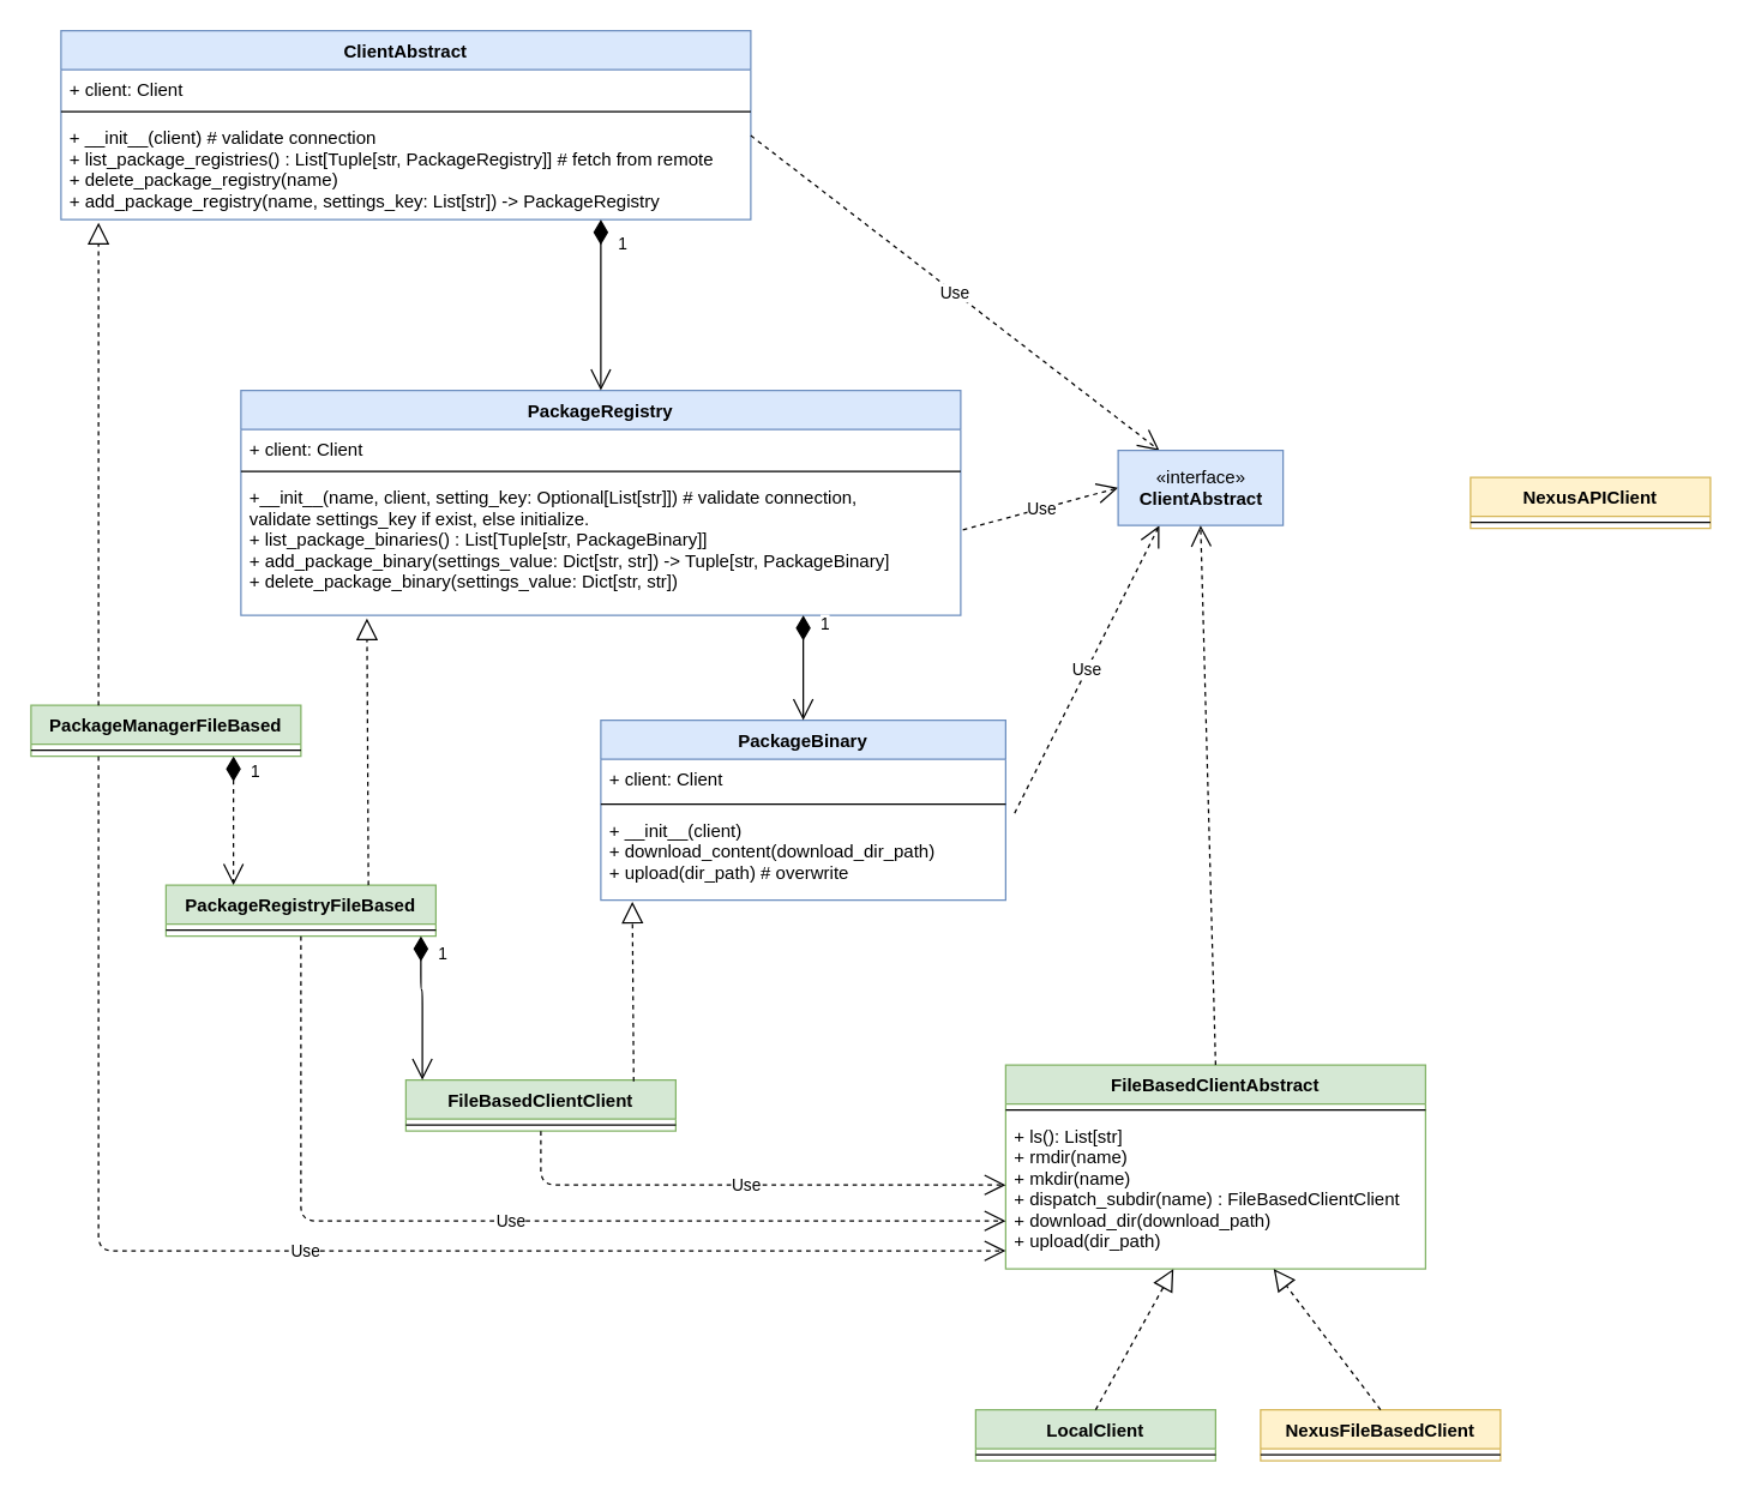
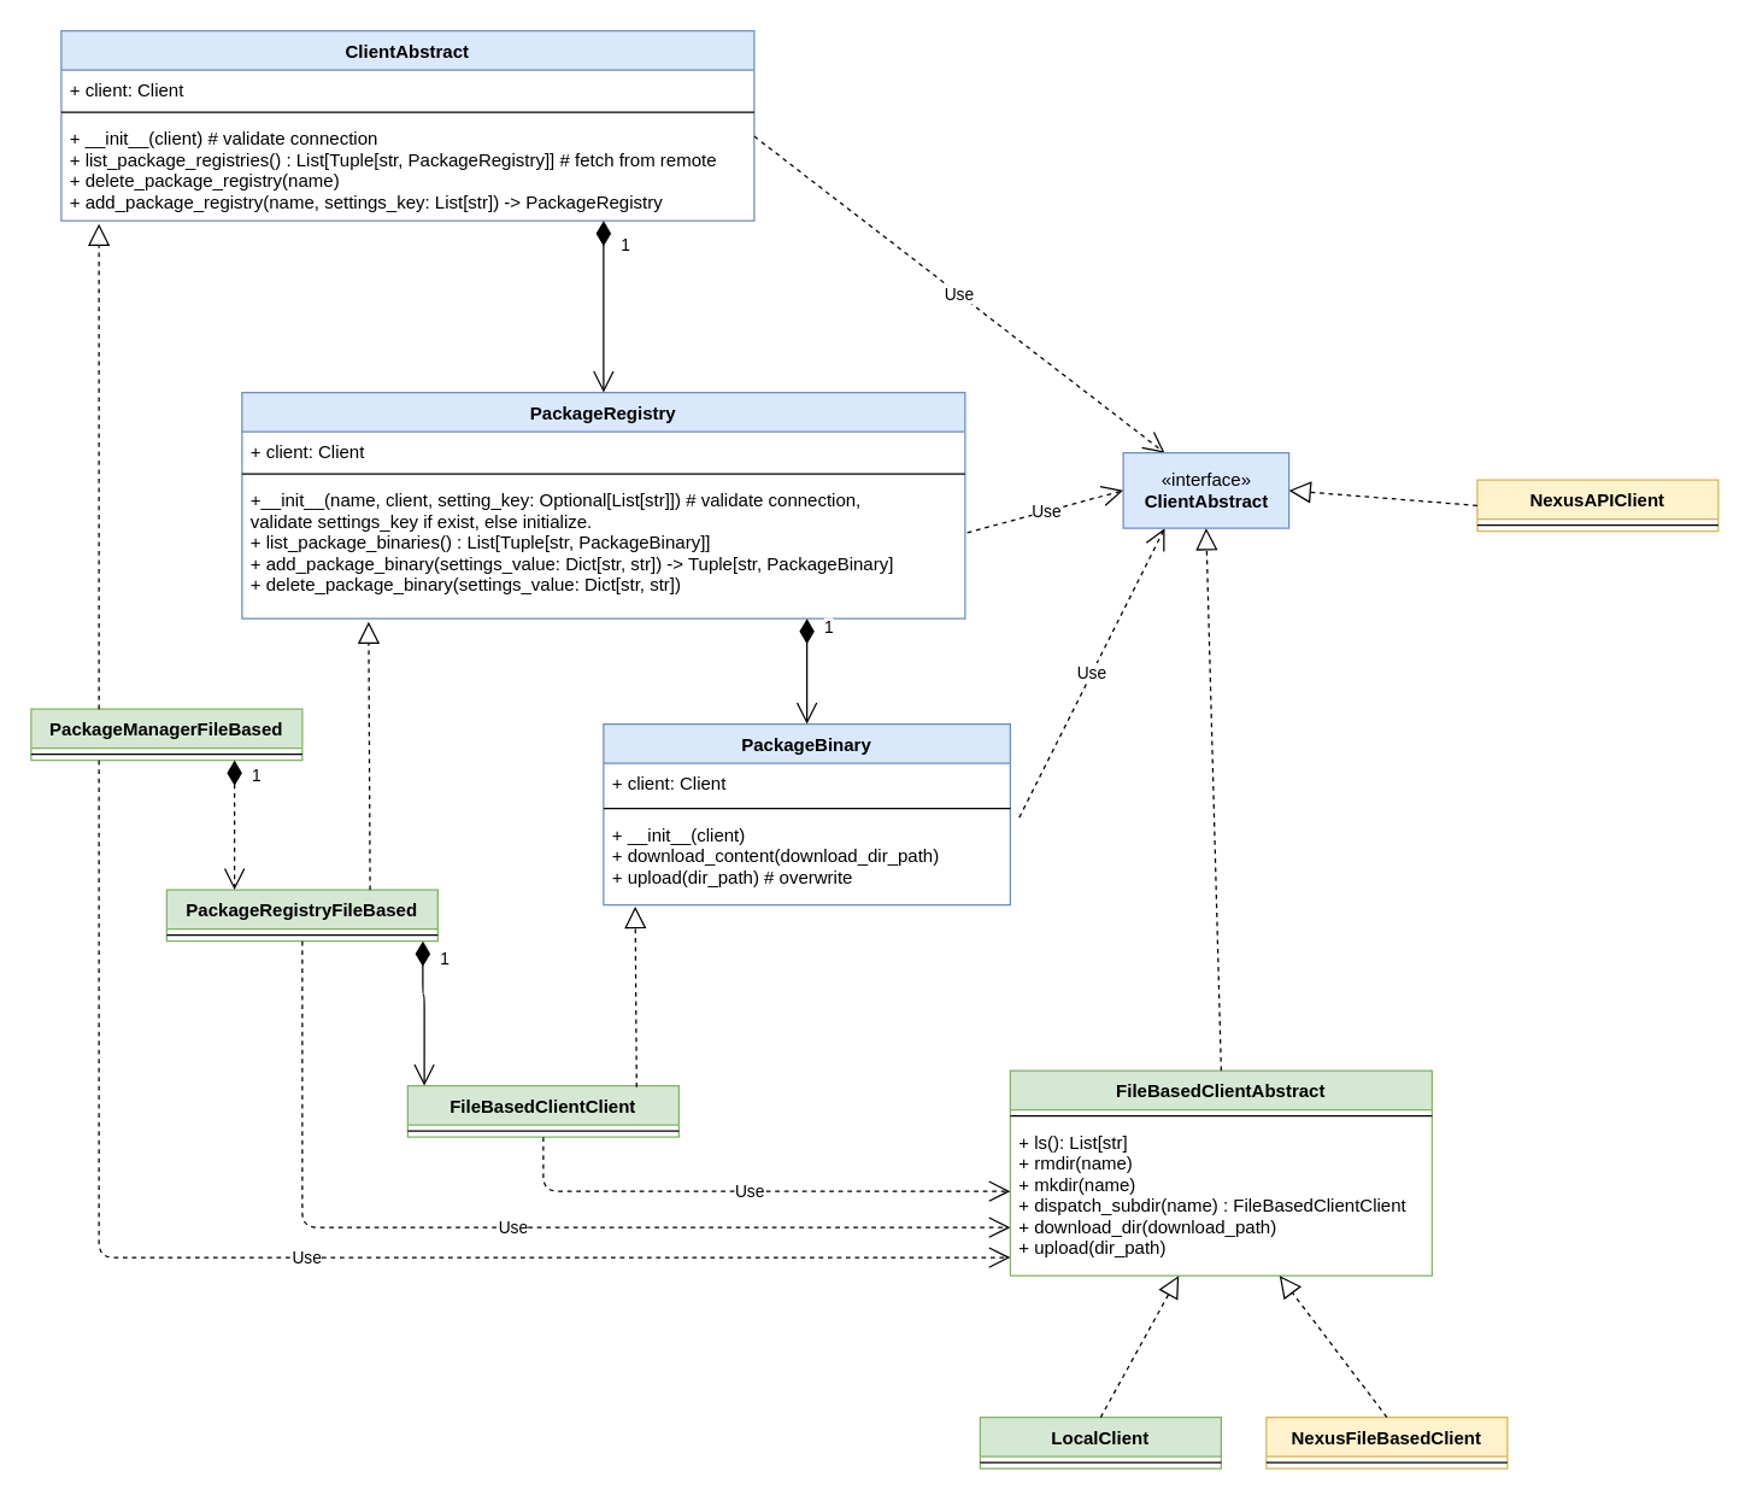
  <mxCell id="0" />
  <mxCell id="1" parent="0" />
  <mxCell id="2" value="ClientAbstract" style="swimlane;fontStyle=1;align=center;verticalAlign=top;childLayout=stackLayout;horizontal=1;startSize=26;horizontalStack=0;resizeParent=1;resizeParentMax=0;resizeLast=0;collapsible=1;marginBottom=0;fillColor=#dae8fc;strokeColor=#6c8ebf;" parent="1" vertex="1"><mxGeometry x="40" y="20" width="460" height="126" as="geometry" /></mxCell>
  <mxCell id="3" value="+ client: Client" style="text;strokeColor=none;fillColor=none;align=left;verticalAlign=top;spacingLeft=4;spacingRight=4;overflow=hidden;rotatable=0;points=[[0,0.5],[1,0.5]];portConstraint=eastwest;" parent="2" vertex="1"><mxGeometry y="26" width="460" height="24" as="geometry" /></mxCell>
  <mxCell id="4" value="" style="line;strokeWidth=1;fillColor=none;align=left;verticalAlign=middle;spacingTop=-1;spacingLeft=3;spacingRight=3;rotatable=0;labelPosition=right;points=[];portConstraint=eastwest;" parent="2" vertex="1"><mxGeometry y="50" width="460" height="8" as="geometry" /></mxCell>
  <mxCell id="5" value="+ __init__(client) # validate connection&#10;+ list_package_registries() : List[Tuple[str, PackageRegistry]] # fetch from remote&#10;+ delete_package_registry(name)&#10;+ add_package_registry(name, settings_key: List[str]) -&gt; PackageRegistry&#10;&#10;" style="text;strokeColor=none;fillColor=none;align=left;verticalAlign=top;spacingLeft=4;spacingRight=4;overflow=hidden;rotatable=0;points=[[0,0.5],[1,0.5]];portConstraint=eastwest;" parent="2" vertex="1"><mxGeometry y="58" width="460" height="68" as="geometry" /></mxCell>
  <mxCell id="6" value="PackageRegistry" style="swimlane;fontStyle=1;align=center;verticalAlign=top;childLayout=stackLayout;horizontal=1;startSize=26;horizontalStack=0;resizeParent=1;resizeParentMax=0;resizeLast=0;collapsible=1;marginBottom=0;fillColor=#dae8fc;strokeColor=#6c8ebf;" parent="1" vertex="1"><mxGeometry x="160" y="260" width="480" height="150" as="geometry" /></mxCell>
  <mxCell id="7" value="+ client: Client&#10;" style="text;strokeColor=none;fillColor=none;align=left;verticalAlign=top;spacingLeft=4;spacingRight=4;overflow=hidden;rotatable=0;points=[[0,0.5],[1,0.5]];portConstraint=eastwest;" parent="6" vertex="1"><mxGeometry y="26" width="480" height="24" as="geometry" /></mxCell>
  <mxCell id="8" value="" style="line;strokeWidth=1;fillColor=none;align=left;verticalAlign=middle;spacingTop=-1;spacingLeft=3;spacingRight=3;rotatable=0;labelPosition=right;points=[];portConstraint=eastwest;" parent="6" vertex="1"><mxGeometry y="50" width="480" height="8" as="geometry" /></mxCell>
  <mxCell id="9" value="+__init__(name, client, setting_key: Optional[List[str]]) # validate connection, &#10;validate settings_key if exist, else initialize.&#10;+ list_package_binaries() : List[Tuple[str, PackageBinary]]&#10;+ add_package_binary(settings_value: Dict[str, str]) -&gt; Tuple[str, PackageBinary]&#10;+ delete_package_binary(settings_value: Dict[str, str])&#10;" style="text;strokeColor=none;fillColor=none;align=left;verticalAlign=top;spacingLeft=4;spacingRight=4;overflow=hidden;rotatable=0;points=[[0,0.5],[1,0.5]];portConstraint=eastwest;" parent="6" vertex="1"><mxGeometry y="58" width="480" height="92" as="geometry" /></mxCell>
  <mxCell id="10" value="PackageBinary" style="swimlane;fontStyle=1;align=center;verticalAlign=top;childLayout=stackLayout;horizontal=1;startSize=26;horizontalStack=0;resizeParent=1;resizeParentMax=0;resizeLast=0;collapsible=1;marginBottom=0;fillColor=#dae8fc;strokeColor=#6c8ebf;" parent="1" vertex="1"><mxGeometry x="400" y="480" width="270" height="120" as="geometry" /></mxCell>
  <mxCell id="11" value="+ client: Client" style="text;strokeColor=none;fillColor=none;align=left;verticalAlign=top;spacingLeft=4;spacingRight=4;overflow=hidden;rotatable=0;points=[[0,0.5],[1,0.5]];portConstraint=eastwest;" parent="10" vertex="1"><mxGeometry y="26" width="270" height="26" as="geometry" /></mxCell>
  <mxCell id="12" value="" style="line;strokeWidth=1;fillColor=none;align=left;verticalAlign=middle;spacingTop=-1;spacingLeft=3;spacingRight=3;rotatable=0;labelPosition=right;points=[];portConstraint=eastwest;" parent="10" vertex="1"><mxGeometry y="52" width="270" height="8" as="geometry" /></mxCell>
  <mxCell id="13" value="+ __init__(client)&#10;+ download_content(download_dir_path)&#10;+ upload(dir_path) # overwrite&#10;" style="text;strokeColor=none;fillColor=none;align=left;verticalAlign=top;spacingLeft=4;spacingRight=4;overflow=hidden;rotatable=0;points=[[0,0.5],[1,0.5]];portConstraint=eastwest;" parent="10" vertex="1"><mxGeometry y="60" width="270" height="60" as="geometry" /></mxCell>
  <mxCell id="14" value="1" style="endArrow=open;html=1;endSize=12;startArrow=diamondThin;startSize=14;startFill=1;edgeStyle=orthogonalEdgeStyle;align=left;verticalAlign=bottom;entryX=0.5;entryY=0;entryDx=0;entryDy=0;" parent="1" source="5" target="6" edge="1"><mxGeometry x="-0.562" y="10" relative="1" as="geometry"><mxPoint x="470" y="210" as="sourcePoint" /><mxPoint x="630" y="210" as="targetPoint" /><Array as="points"><mxPoint x="400" y="210" /><mxPoint x="400" y="210" /></Array><mxPoint as="offset" /></mxGeometry></mxCell>
  <mxCell id="15" value="1" style="endArrow=open;html=1;endSize=12;startArrow=diamondThin;startSize=14;startFill=1;edgeStyle=orthogonalEdgeStyle;align=left;verticalAlign=bottom;entryX=0.5;entryY=0;entryDx=0;entryDy=0;" parent="1" source="9" target="10" edge="1"><mxGeometry x="-0.565" y="10" relative="1" as="geometry"><mxPoint x="450" y="450" as="sourcePoint" /><mxPoint x="359" y="460" as="targetPoint" /><Array as="points"><mxPoint x="535" y="450" /><mxPoint x="535" y="450" /></Array><mxPoint as="offset" /></mxGeometry></mxCell>
  <mxCell id="16" value="Use" style="endArrow=open;endSize=12;dashed=1;html=1;exitX=1;exitY=0.176;exitDx=0;exitDy=0;exitPerimeter=0;entryX=0.25;entryY=0;entryDx=0;entryDy=0;" parent="1" source="5" target="22" edge="1"><mxGeometry width="160" relative="1" as="geometry"><mxPoint x="650" y="130" as="sourcePoint" /><mxPoint x="777.5" y="301" as="targetPoint" /></mxGeometry></mxCell>
  <mxCell id="17" value="Use" style="endArrow=open;endSize=12;dashed=1;html=1;exitX=1.003;exitY=0.38;exitDx=0;exitDy=0;exitPerimeter=0;entryX=0;entryY=0.5;entryDx=0;entryDy=0;" parent="1" source="9" target="22" edge="1"><mxGeometry width="160" relative="1" as="geometry"><mxPoint x="600" y="440" as="sourcePoint" /><mxPoint x="709.05" y="318.986" as="targetPoint" /></mxGeometry></mxCell>
  <mxCell id="18" value="Use" style="endArrow=open;endSize=12;dashed=1;html=1;exitX=1.022;exitY=0.033;exitDx=0;exitDy=0;exitPerimeter=0;entryX=0.25;entryY=1;entryDx=0;entryDy=0;" parent="1" source="13" target="22" edge="1"><mxGeometry width="160" relative="1" as="geometry"><mxPoint x="510" y="460" as="sourcePoint" /><mxPoint x="758.07" y="387.02" as="targetPoint" /></mxGeometry></mxCell>
  <mxCell id="19" value="FileBasedClientAbstract" style="swimlane;fontStyle=1;align=center;verticalAlign=top;childLayout=stackLayout;horizontal=1;startSize=26;horizontalStack=0;resizeParent=1;resizeParentMax=0;resizeLast=0;collapsible=1;marginBottom=0;fillColor=#d5e8d4;strokeColor=#82b366;" vertex="1" parent="1"><mxGeometry x="670" y="710" width="280" height="136" as="geometry" /></mxCell>
  <mxCell id="20" value="" style="line;strokeWidth=1;fillColor=none;align=left;verticalAlign=middle;spacingTop=-1;spacingLeft=3;spacingRight=3;rotatable=0;labelPosition=right;points=[];portConstraint=eastwest;" vertex="1" parent="19"><mxGeometry y="26" width="280" height="8" as="geometry" /></mxCell>
  <mxCell id="21" value="+ ls(): List[str]&#10;+ rmdir(name)&#10;+ mkdir(name)&#10;+ dispatch_subdir(name) : FileBasedClientClient&#10;+ download_dir(download_path)&#10;+ upload(dir_path)&#10;" style="text;strokeColor=none;fillColor=none;align=left;verticalAlign=top;spacingLeft=4;spacingRight=4;overflow=hidden;rotatable=0;points=[[0,0.5],[1,0.5]];portConstraint=eastwest;" vertex="1" parent="19"><mxGeometry y="34" width="280" height="102" as="geometry" /></mxCell>
  <mxCell id="22" value="«interface»&lt;br&gt;&lt;b&gt;ClientAbstract&lt;/b&gt;" style="html=1;fillColor=#dae8fc;strokeColor=#6c8ebf;" vertex="1" parent="1"><mxGeometry x="745" y="300" width="110" height="50" as="geometry" /></mxCell>
- <mxCell id="23" value="" style="endArrow=open;dashed=1;endFill=0;endSize=12;html=1;exitX=0.5;exitY=0;exitDx=0;exitDy=0;entryX=0.5;entryY=1;entryDx=0;entryDy=0;" edge="1" parent="1" source="19" target="22"><mxGeometry width="160" relative="1" as="geometry"><mxPoint x="830" y="500" as="sourcePoint" /><mxPoint x="990" y="500" as="targetPoint" /></mxGeometry></mxCell>
+ <mxCell id="23" value="" style="endArrow=block;dashed=1;endFill=0;endSize=12;html=1;exitX=0.5;exitY=0;exitDx=0;exitDy=0;entryX=0.5;entryY=1;entryDx=0;entryDy=0;" edge="1" parent="1" source="19" target="22"><mxGeometry width="160" relative="1" as="geometry"><mxPoint x="830" y="500" as="sourcePoint" /><mxPoint x="990" y="500" as="targetPoint" /></mxGeometry></mxCell>
  <mxCell id="24" value="LocalClient" style="swimlane;fontStyle=1;align=center;verticalAlign=top;childLayout=stackLayout;horizontal=1;startSize=26;horizontalStack=0;resizeParent=1;resizeParentMax=0;resizeLast=0;collapsible=1;marginBottom=0;fillColor=#d5e8d4;strokeColor=#82b366;" vertex="1" parent="1"><mxGeometry x="650" y="940" width="160" height="34" as="geometry" /></mxCell>
  <mxCell id="25" value="" style="line;strokeWidth=1;fillColor=none;align=left;verticalAlign=middle;spacingTop=-1;spacingLeft=3;spacingRight=3;rotatable=0;labelPosition=right;points=[];portConstraint=eastwest;" vertex="1" parent="24"><mxGeometry y="26" width="160" height="8" as="geometry" /></mxCell>
  <mxCell id="26" value="" style="endArrow=block;dashed=1;endFill=0;endSize=12;html=1;exitX=0.5;exitY=0;exitDx=0;exitDy=0;" edge="1" parent="1" source="24" target="21"><mxGeometry width="160" relative="1" as="geometry"><mxPoint x="810" y="900" as="sourcePoint" /><mxPoint x="970" y="900" as="targetPoint" /></mxGeometry></mxCell>
  <mxCell id="27" value="PackageManagerFileBased" style="swimlane;fontStyle=1;align=center;verticalAlign=top;childLayout=stackLayout;horizontal=1;startSize=26;horizontalStack=0;resizeParent=1;resizeParentMax=0;resizeLast=0;collapsible=1;marginBottom=0;fillColor=#d5e8d4;strokeColor=#82b366;" vertex="1" parent="1"><mxGeometry x="20" y="470" width="180" height="34" as="geometry" /></mxCell>
  <mxCell id="28" value="" style="line;strokeWidth=1;fillColor=none;align=left;verticalAlign=middle;spacingTop=-1;spacingLeft=3;spacingRight=3;rotatable=0;labelPosition=right;points=[];portConstraint=eastwest;" vertex="1" parent="27"><mxGeometry y="26" width="180" height="8" as="geometry" /></mxCell>
  <mxCell id="29" value="PackageRegistryFileBased" style="swimlane;fontStyle=1;align=center;verticalAlign=top;childLayout=stackLayout;horizontal=1;startSize=26;horizontalStack=0;resizeParent=1;resizeParentMax=0;resizeLast=0;collapsible=1;marginBottom=0;fillColor=#d5e8d4;strokeColor=#82b366;" vertex="1" parent="1"><mxGeometry x="110" y="590" width="180" height="34" as="geometry" /></mxCell>
  <mxCell id="30" value="" style="line;strokeWidth=1;fillColor=none;align=left;verticalAlign=middle;spacingTop=-1;spacingLeft=3;spacingRight=3;rotatable=0;labelPosition=right;points=[];portConstraint=eastwest;" vertex="1" parent="29"><mxGeometry y="26" width="180" height="8" as="geometry" /></mxCell>
  <mxCell id="31" value="FileBasedClientClient" style="swimlane;fontStyle=1;align=center;verticalAlign=top;childLayout=stackLayout;horizontal=1;startSize=26;horizontalStack=0;resizeParent=1;resizeParentMax=0;resizeLast=0;collapsible=1;marginBottom=0;fillColor=#d5e8d4;strokeColor=#82b366;" vertex="1" parent="1"><mxGeometry x="270" y="720" width="180" height="34" as="geometry" /></mxCell>
  <mxCell id="32" value="" style="line;strokeWidth=1;fillColor=none;align=left;verticalAlign=middle;spacingTop=-1;spacingLeft=3;spacingRight=3;rotatable=0;labelPosition=right;points=[];portConstraint=eastwest;" vertex="1" parent="31"><mxGeometry y="26" width="180" height="8" as="geometry" /></mxCell>
  <mxCell id="33" value="" style="endArrow=block;dashed=1;endFill=0;endSize=12;html=1;exitX=0.25;exitY=0;exitDx=0;exitDy=0;" edge="1" parent="1" source="27"><mxGeometry width="160" relative="1" as="geometry"><mxPoint x="50" y="420" as="sourcePoint" /><mxPoint x="65" y="148" as="targetPoint" /></mxGeometry></mxCell>
  <mxCell id="34" value="" style="endArrow=block;dashed=1;endFill=0;endSize=12;html=1;exitX=0.75;exitY=0;exitDx=0;exitDy=0;entryX=0.175;entryY=1.022;entryDx=0;entryDy=0;entryPerimeter=0;" edge="1" parent="1" source="29" target="9"><mxGeometry width="160" relative="1" as="geometry"><mxPoint x="200" y="540" as="sourcePoint" /><mxPoint x="360" y="540" as="targetPoint" /></mxGeometry></mxCell>
  <mxCell id="35" value="" style="endArrow=block;dashed=1;endFill=0;endSize=12;html=1;exitX=0.844;exitY=0.029;exitDx=0;exitDy=0;exitPerimeter=0;" edge="1" parent="1" source="31"><mxGeometry width="160" relative="1" as="geometry"><mxPoint x="330" y="660" as="sourcePoint" /><mxPoint x="421" y="601" as="targetPoint" /></mxGeometry></mxCell>
  <mxCell id="36" value="1" style="endArrow=open;html=1;endSize=12;startArrow=diamondThin;startSize=14;startFill=1;edgeStyle=orthogonalEdgeStyle;align=left;verticalAlign=bottom;entryX=0.25;entryY=0;entryDx=0;entryDy=0;exitX=0.75;exitY=1;exitDx=0;exitDy=0;dashed=1;" edge="1" parent="1" source="27" target="29"><mxGeometry x="-0.562" y="10" relative="1" as="geometry"><mxPoint x="80" y="520" as="sourcePoint" /><mxPoint x="80" y="634" as="targetPoint" /><Array as="points"><mxPoint x="155" y="540" /><mxPoint x="155" y="540" /></Array><mxPoint as="offset" /></mxGeometry></mxCell>
  <mxCell id="37" value="1" style="endArrow=open;html=1;endSize=12;startArrow=diamondThin;startSize=14;startFill=1;edgeStyle=orthogonalEdgeStyle;align=left;verticalAlign=bottom;entryX=0.061;entryY=0;entryDx=0;entryDy=0;exitX=0.75;exitY=1;exitDx=0;exitDy=0;entryPerimeter=0;" edge="1" parent="1" target="31"><mxGeometry x="-0.562" y="10" relative="1" as="geometry"><mxPoint x="280" y="624" as="sourcePoint" /><mxPoint x="280" y="710" as="targetPoint" /><Array as="points"><mxPoint x="280" y="660" /></Array><mxPoint as="offset" /></mxGeometry></mxCell>
  <mxCell id="38" value="Use" style="endArrow=open;endSize=12;dashed=1;html=1;exitX=0.5;exitY=1;exitDx=0;exitDy=0;edgeStyle=orthogonalEdgeStyle;" edge="1" parent="1" source="31"><mxGeometry width="160" relative="1" as="geometry"><mxPoint x="550" y="820" as="sourcePoint" /><mxPoint x="670" y="790" as="targetPoint" /><Array as="points"><mxPoint x="360" y="790" /><mxPoint x="670" y="790" /></Array></mxGeometry></mxCell>
  <mxCell id="39" value="Use" style="endArrow=open;endSize=12;dashed=1;html=1;exitX=0.5;exitY=1;exitDx=0;exitDy=0;edgeStyle=orthogonalEdgeStyle;" edge="1" parent="1" source="29"><mxGeometry width="160" relative="1" as="geometry"><mxPoint x="360" y="778" as="sourcePoint" /><mxPoint x="670" y="814" as="targetPoint" /><Array as="points"><mxPoint x="200" y="814" /></Array></mxGeometry></mxCell>
  <mxCell id="40" value="Use" style="endArrow=open;endSize=12;dashed=1;html=1;exitX=0.25;exitY=1;exitDx=0;exitDy=0;edgeStyle=orthogonalEdgeStyle;entryX=0;entryY=0.882;entryDx=0;entryDy=0;entryPerimeter=0;" edge="1" parent="1" source="27" target="21"><mxGeometry width="160" relative="1" as="geometry"><mxPoint x="340" y="810" as="sourcePoint" /><mxPoint x="650" y="856" as="targetPoint" /><Array as="points"><mxPoint x="65" y="834" /></Array></mxGeometry></mxCell>
  <mxCell id="41" value="NexusFileBasedClient" style="swimlane;fontStyle=1;align=center;verticalAlign=top;childLayout=stackLayout;horizontal=1;startSize=26;horizontalStack=0;resizeParent=1;resizeParentMax=0;resizeLast=0;collapsible=1;marginBottom=0;fillColor=#fff2cc;strokeColor=#d6b656;" vertex="1" parent="1"><mxGeometry x="840" y="940" width="160" height="34" as="geometry" /></mxCell>
  <mxCell id="42" value="" style="line;strokeWidth=1;fillColor=none;align=left;verticalAlign=middle;spacingTop=-1;spacingLeft=3;spacingRight=3;rotatable=0;labelPosition=right;points=[];portConstraint=eastwest;" vertex="1" parent="41"><mxGeometry y="26" width="160" height="8" as="geometry" /></mxCell>
  <mxCell id="43" value="" style="endArrow=block;dashed=1;endFill=0;endSize=12;html=1;exitX=0.5;exitY=0;exitDx=0;exitDy=0;" edge="1" parent="1" source="41" target="21"><mxGeometry width="160" relative="1" as="geometry"><mxPoint x="840" y="890" as="sourcePoint" /><mxPoint x="1000" y="890" as="targetPoint" /></mxGeometry></mxCell>
  <mxCell id="44" value="NexusAPIClient" style="swimlane;fontStyle=1;align=center;verticalAlign=top;childLayout=stackLayout;horizontal=1;startSize=26;horizontalStack=0;resizeParent=1;resizeParentMax=0;resizeLast=0;collapsible=1;marginBottom=0;fillColor=#fff2cc;strokeColor=#d6b656;" vertex="1" parent="1"><mxGeometry x="980" y="318" width="160" height="34" as="geometry" /></mxCell>
  <mxCell id="45" value="" style="line;strokeWidth=1;fillColor=none;align=left;verticalAlign=middle;spacingTop=-1;spacingLeft=3;spacingRight=3;rotatable=0;labelPosition=right;points=[];portConstraint=eastwest;" vertex="1" parent="44"><mxGeometry y="26" width="160" height="8" as="geometry" /></mxCell>
+ <mxCell id="46" value="" style="endArrow=block;dashed=1;endFill=0;endSize=12;html=1;exitX=0;exitY=0.5;exitDx=0;exitDy=0;entryX=1;entryY=0.5;entryDx=0;entryDy=0;" edge="1" parent="1" source="44" target="22"><mxGeometry width="160" relative="1" as="geometry"><mxPoint x="1000" y="470" as="sourcePoint" /><mxPoint x="1160" y="470" as="targetPoint" /></mxGeometry></mxCell>
